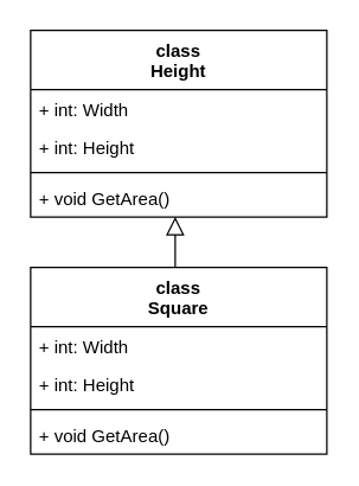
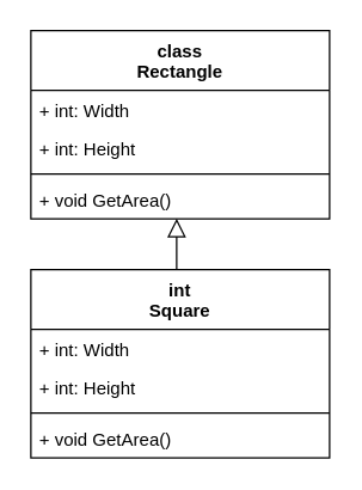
  <mxCell id="0" />
  <mxCell id="1" parent="0" />
- <mxCell id="2" value="class&#10;Height" style="swimlane;fontStyle=1;align=center;verticalAlign=top;childLayout=stackLayout;horizontal=1;startSize=40;horizontalStack=0;resizeParent=1;resizeParentMax=0;resizeLast=0;collapsible=1;marginBottom=0;" vertex="1" parent="1"><mxGeometry x="20" y="20" width="200" height="126" as="geometry" /></mxCell>
+ <mxCell id="2" value="class&#10;Rectangle" style="swimlane;fontStyle=1;align=center;verticalAlign=top;childLayout=stackLayout;horizontal=1;startSize=40;horizontalStack=0;resizeParent=1;resizeParentMax=0;resizeLast=0;collapsible=1;marginBottom=0;" vertex="1" parent="1"><mxGeometry x="20" y="20" width="200" height="126" as="geometry" /></mxCell>
  <mxCell id="3" value="+ int: Width" style="text;strokeColor=none;fillColor=none;align=left;verticalAlign=top;spacingLeft=4;spacingRight=4;overflow=hidden;rotatable=0;points=[[0,0.5],[1,0.5]];portConstraint=eastwest;" vertex="1" parent="2"><mxGeometry y="40" width="200" height="26" as="geometry" /></mxCell>
  <mxCell id="4" value="+ int: Height" style="text;strokeColor=none;fillColor=none;align=left;verticalAlign=top;spacingLeft=4;spacingRight=4;overflow=hidden;rotatable=0;points=[[0,0.5],[1,0.5]];portConstraint=eastwest;" vertex="1" parent="2"><mxGeometry y="66" width="200" height="26" as="geometry" /></mxCell>
  <mxCell id="5" value="" style="line;strokeWidth=1;fillColor=none;align=left;verticalAlign=middle;spacingTop=-1;spacingLeft=3;spacingRight=3;rotatable=0;labelPosition=right;points=[];portConstraint=eastwest;" vertex="1" parent="2"><mxGeometry y="92" width="200" height="8" as="geometry" /></mxCell>
  <mxCell id="6" value="+ void GetArea()" style="text;strokeColor=none;fillColor=none;align=left;verticalAlign=top;spacingLeft=4;spacingRight=4;overflow=hidden;rotatable=0;points=[[0,0.5],[1,0.5]];portConstraint=eastwest;" vertex="1" parent="2"><mxGeometry y="100" width="200" height="26" as="geometry" /></mxCell>
  <mxCell id="7" style="edgeStyle=orthogonalEdgeStyle;rounded=0;orthogonalLoop=1;jettySize=auto;html=1;exitX=0.5;exitY=0;exitDx=0;exitDy=0;entryX=0.488;entryY=0.994;entryDx=0;entryDy=0;entryPerimeter=0;startArrow=none;startFill=0;endArrow=block;endFill=0;startSize=10;endSize=10;" edge="1" parent="1" source="8" target="6"><mxGeometry relative="1" as="geometry" /></mxCell>
- <mxCell id="8" value="class&#10;Square" style="swimlane;fontStyle=1;align=center;verticalAlign=top;childLayout=stackLayout;horizontal=1;startSize=40;horizontalStack=0;resizeParent=1;resizeParentMax=0;resizeLast=0;collapsible=1;marginBottom=0;" vertex="1" parent="1"><mxGeometry x="20" y="180" width="200" height="126" as="geometry" /></mxCell>
+ <mxCell id="8" value="int&#10;Square" style="swimlane;fontStyle=1;align=center;verticalAlign=top;childLayout=stackLayout;horizontal=1;startSize=40;horizontalStack=0;resizeParent=1;resizeParentMax=0;resizeLast=0;collapsible=1;marginBottom=0;" vertex="1" parent="1"><mxGeometry x="20" y="180" width="200" height="126" as="geometry" /></mxCell>
  <mxCell id="9" value="+ int: Width" style="text;strokeColor=none;fillColor=none;align=left;verticalAlign=top;spacingLeft=4;spacingRight=4;overflow=hidden;rotatable=0;points=[[0,0.5],[1,0.5]];portConstraint=eastwest;" vertex="1" parent="8"><mxGeometry y="40" width="200" height="26" as="geometry" /></mxCell>
  <mxCell id="10" value="+ int: Height" style="text;strokeColor=none;fillColor=none;align=left;verticalAlign=top;spacingLeft=4;spacingRight=4;overflow=hidden;rotatable=0;points=[[0,0.5],[1,0.5]];portConstraint=eastwest;" vertex="1" parent="8"><mxGeometry y="66" width="200" height="26" as="geometry" /></mxCell>
  <mxCell id="11" value="" style="line;strokeWidth=1;fillColor=none;align=left;verticalAlign=middle;spacingTop=-1;spacingLeft=3;spacingRight=3;rotatable=0;labelPosition=right;points=[];portConstraint=eastwest;" vertex="1" parent="8"><mxGeometry y="92" width="200" height="8" as="geometry" /></mxCell>
  <mxCell id="12" value="+ void GetArea()" style="text;strokeColor=none;fillColor=none;align=left;verticalAlign=top;spacingLeft=4;spacingRight=4;overflow=hidden;rotatable=0;points=[[0,0.5],[1,0.5]];portConstraint=eastwest;" vertex="1" parent="8"><mxGeometry y="100" width="200" height="26" as="geometry" /></mxCell>
